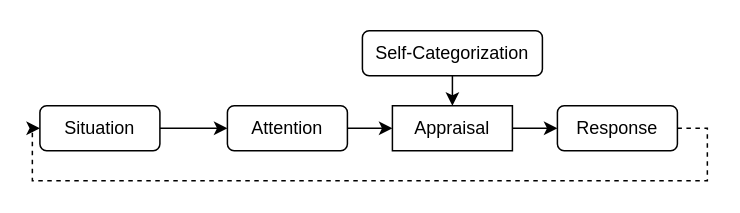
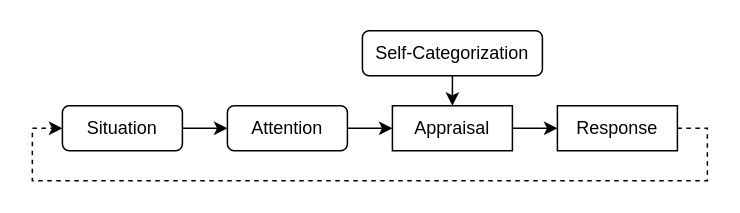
  <mxCell id="0" />
  <mxCell id="1" parent="0" />
  <mxCell id="2" style="edgeStyle=orthogonalEdgeStyle;rounded=0;orthogonalLoop=1;jettySize=auto;html=1;exitX=1;exitY=0.5;exitDx=0;exitDy=0;entryX=0;entryY=0.5;entryDx=0;entryDy=0;startArrow=none;startFill=0;strokeColor=#000000;" parent="1" source="3" target="5" edge="1"><mxGeometry relative="1" as="geometry" /></mxCell>
- <mxCell id="3" value="Situation" style="rounded=1;whiteSpace=wrap;html=1;" parent="1" vertex="1"><mxGeometry x="25.94" y="70" width="80" height="30" as="geometry" /></mxCell>
+ <mxCell id="3" value="Situation" style="rounded=1;whiteSpace=wrap;html=1;" parent="1" vertex="1"><mxGeometry x="40.94" y="70" width="80" height="30" as="geometry" /></mxCell>
  <mxCell id="4" style="edgeStyle=orthogonalEdgeStyle;rounded=0;orthogonalLoop=1;jettySize=auto;html=1;exitX=1;exitY=0.5;exitDx=0;exitDy=0;entryX=0;entryY=0.5;entryDx=0;entryDy=0;startArrow=none;startFill=0;strokeColor=#000000;" parent="1" source="5" target="7" edge="1"><mxGeometry relative="1" as="geometry" /></mxCell>
  <mxCell id="5" value="Attention" style="rounded=1;whiteSpace=wrap;html=1;" parent="1" vertex="1"><mxGeometry x="150.94" y="70" width="80" height="30" as="geometry" /></mxCell>
  <mxCell id="6" style="edgeStyle=orthogonalEdgeStyle;rounded=0;orthogonalLoop=1;jettySize=auto;html=1;exitX=1;exitY=0.5;exitDx=0;exitDy=0;startArrow=none;startFill=0;strokeColor=#000000;" parent="1" source="7" target="9" edge="1"><mxGeometry relative="1" as="geometry" /></mxCell>
  <mxCell id="7" value="Appraisal" style="whiteSpace=wrap;html=1;rounded=0;" parent="1" vertex="1"><mxGeometry x="260.94" y="70" width="80" height="30" as="geometry" /></mxCell>
  <mxCell id="8" style="edgeStyle=orthogonalEdgeStyle;rounded=0;orthogonalLoop=1;jettySize=auto;html=1;exitX=1;exitY=0.5;exitDx=0;exitDy=0;entryX=0;entryY=0.5;entryDx=0;entryDy=0;startArrow=none;startFill=0;strokeColor=#000000;dashed=1;" parent="1" source="9" target="3" edge="1"><mxGeometry relative="1" as="geometry"><Array as="points"><mxPoint x="470.94" y="85" /><mxPoint x="470.94" y="120" /><mxPoint x="20.94" y="120" /><mxPoint x="20.94" y="85" /></Array></mxGeometry></mxCell>
- <mxCell id="9" value="Response" style="rounded=1;whiteSpace=wrap;html=1;" parent="1" vertex="1"><mxGeometry x="370.94" y="70" width="80" height="30" as="geometry" /></mxCell>
+ <mxCell id="9" value="Response" style="whiteSpace=wrap;html=1;rounded=0;" parent="1" vertex="1"><mxGeometry x="370.94" y="70" width="80" height="30" as="geometry" /></mxCell>
  <mxCell id="10" style="edgeStyle=orthogonalEdgeStyle;rounded=0;orthogonalLoop=1;jettySize=auto;html=1;exitX=0.5;exitY=1;exitDx=0;exitDy=0;entryX=0.5;entryY=0;entryDx=0;entryDy=0;startArrow=none;startFill=0;strokeColor=#000000;" parent="1" source="11" target="7" edge="1"><mxGeometry relative="1" as="geometry" /></mxCell>
  <mxCell id="11" value="Self-Categorization" style="rounded=1;whiteSpace=wrap;html=1;" parent="1" vertex="1"><mxGeometry x="240.94" y="20" width="120" height="30" as="geometry" /></mxCell>
